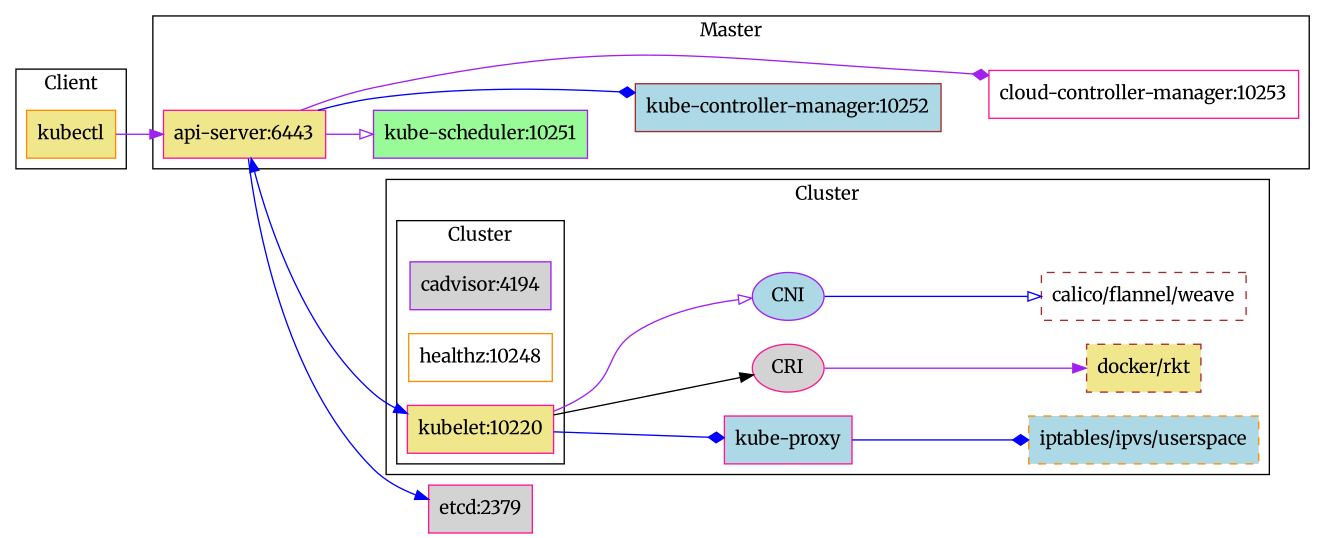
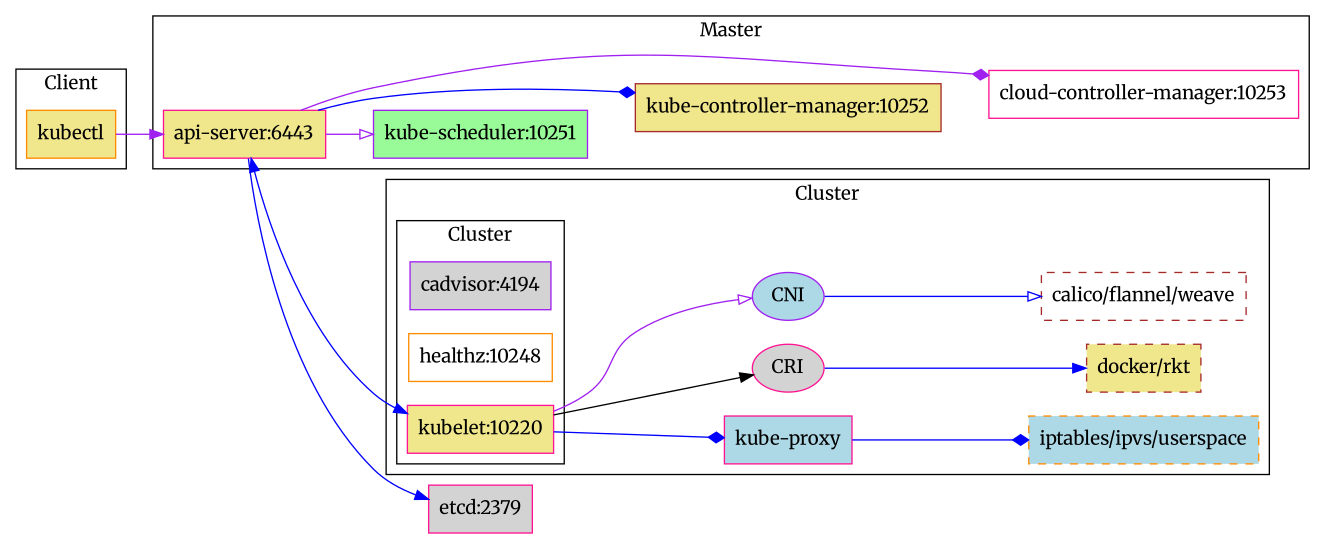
  digraph {
    compound=true
    fontname=Merriweather
    rankdir=LR
    node [color=deeppink fillcolor=khaki fontname=Merriweather shape=rectangle style=filled]
    edge [fontname=Merriweather arrowhead=diamond color=blue]
    "kube-scheduler:10251" [color=purple fillcolor=palegreen]
-   "kube-controller-manager:10252" [color=brown fillcolor=lightblue]
+   "kube-controller-manager:10252" [color=brown]
    "api-server:6443"
    "cloud-controller-manager:10253" [fillcolor=white]
    kubectl [color=darkorange]
    "cadvisor:4194" [color=purple fillcolor=lightgrey]
    "healthz:10248" [color=darkorange fillcolor=white]
    n8 [label="kubelet:10220"]
    "kube-proxy" [fillcolor=lightblue]
    "iptables/ipvs/userspace" [color=darkorange fillcolor=lightblue style="dashed,filled"]
    CRI [fillcolor=lightgrey shape=ellipse]
    "docker/rkt" [color=brown style="dashed,filled"]
    "calico/flannel/weave" [color=brown fillcolor=white style="dashed,filled"]
    CNI [color=purple fillcolor=lightblue shape=ellipse]
    "etcd:2379" [fillcolor=lightgrey]
    subgraph cluster_1 {
      label=Master
      "kube-scheduler:10251"
      "kube-controller-manager:10252"
      "api-server:6443"
      "cloud-controller-manager:10253"
    }
    subgraph cluster_2 {
      label=Client
      kubectl
    }
    subgraph cluster_3 {
      label=Cluster
      "kube-proxy"
      "iptables/ipvs/userspace"
      CRI
      "docker/rkt"
      "calico/flannel/weave"
      CNI
      subgraph cluster_4 {
        label=Cluster
        "cadvisor:4194"
        "healthz:10248"
        n8
      }
    }
    "kube-scheduler:10251" -> "kube-controller-manager:10252" [style=invis arrowhead="" color=""]
    "kube-controller-manager:10252" -> "cloud-controller-manager:10253" [style=invis arrowhead="" color=""]
    "api-server:6443" -> "kube-scheduler:10251" [arrowhead=onormal color=purple]
    "api-server:6443" -> "kube-controller-manager:10252"
    "api-server:6443" -> "cloud-controller-manager:10253" [color=purple]
    "api-server:6443" -> n8 [dir=both arrowhead=""]
    "api-server:6443" -> "etcd:2379" [arrowhead=normal]
    kubectl -> "api-server:6443" [arrowhead=normal color=purple]
    n8 -> "kube-proxy"
    n8 -> CRI [arrowhead=normal color=black]
    n8 -> CNI [arrowhead=onormal color=purple]
    "kube-proxy" -> "iptables/ipvs/userspace"
-   CRI -> "docker/rkt" [arrowhead=normal color=purple]
+   CRI -> "docker/rkt" [arrowhead=normal]
    CNI -> "calico/flannel/weave" [arrowhead=onormal]
  }
